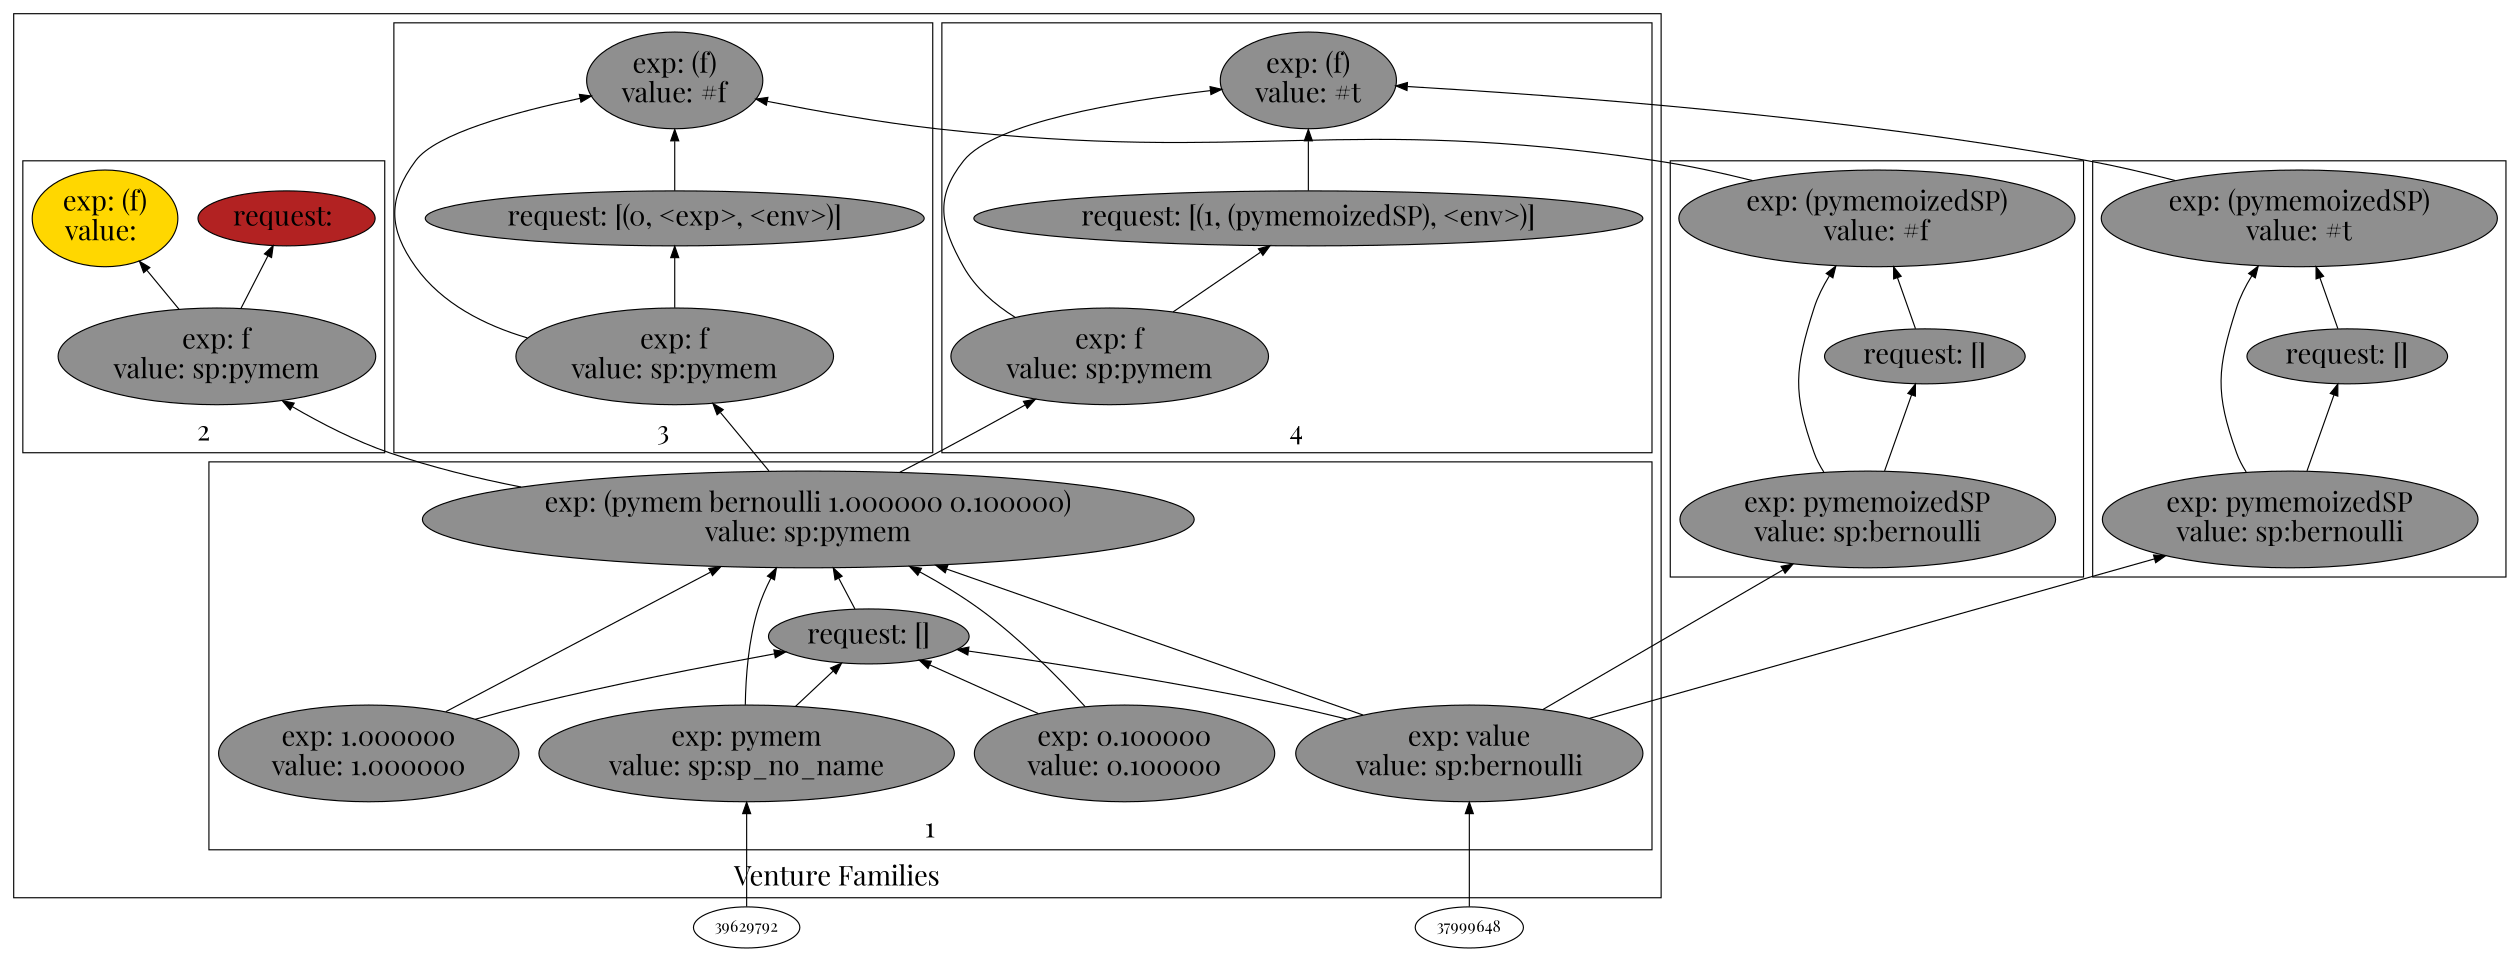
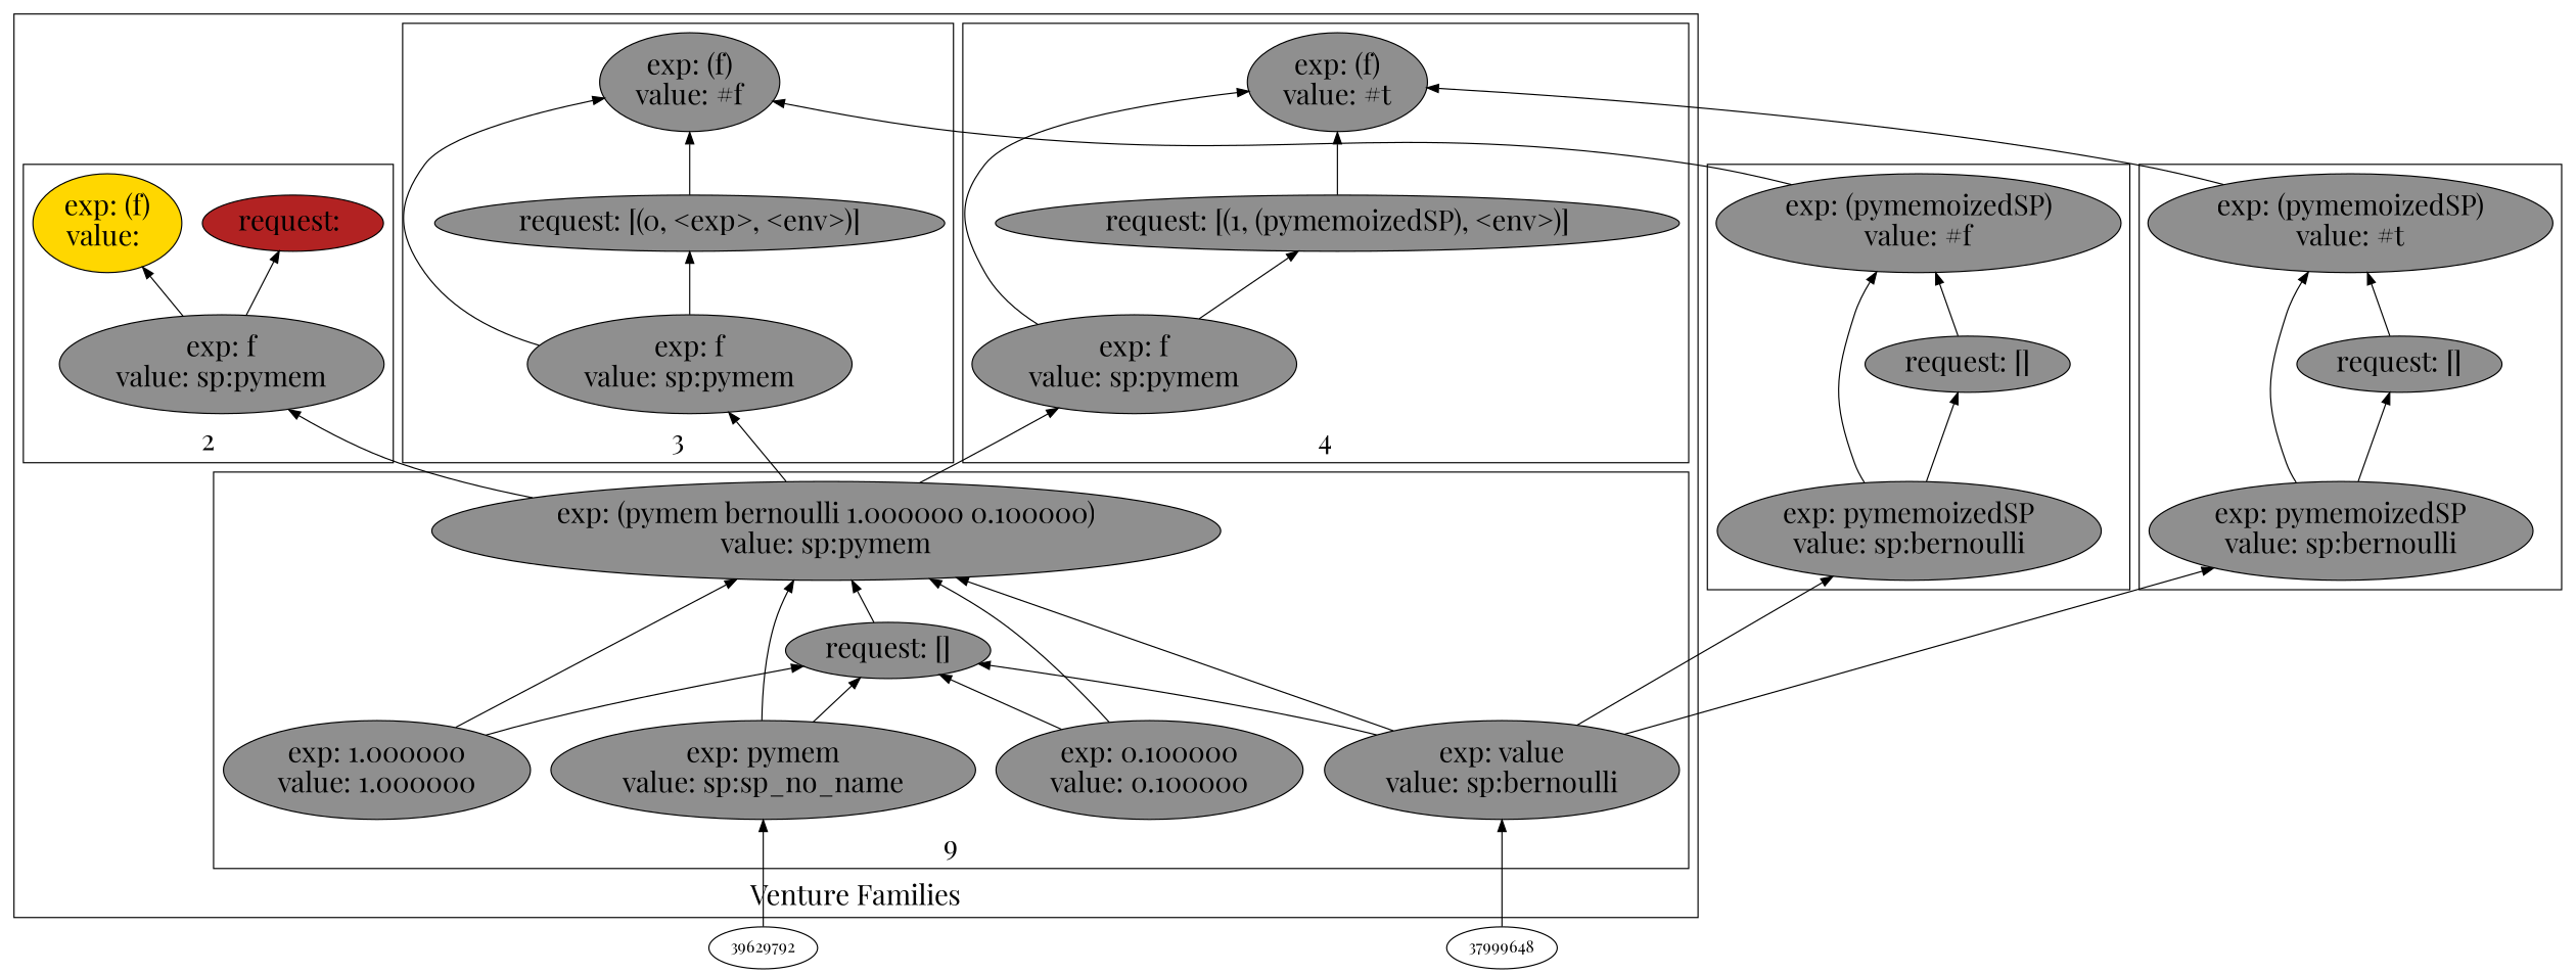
  digraph {
    fontname="Playfair Display"
    fontsize=24
    rankdir=BT
    node [fillcolor=grey56 fontname="Playfair Display" fontsize=24 shape=ellipse style=filled]
    edge [arrowhead=normal color=black fontname="Playfair Display" style=solid]
    n1 [label="exp: (pymem bernoulli 1.000000 0.100000)\nvalue: sp:pymem"]
    n2 [label="request: []"]
    n3 [label="exp: pymem\nvalue: sp:sp_no_name"]
    n4 [label="exp: value\nvalue: sp:bernoulli"]
    n5 [label="exp: 1.000000\nvalue: 1.000000"]
    n6 [label="exp: 0.100000\nvalue: 0.100000"]
    n7 [fillcolor=gold label="exp: (f)\nvalue: "]
    n8 [fillcolor=firebrick label="request: "]
    n9 [label="exp: f\nvalue: sp:pymem"]
    n10 [label="exp: (f)\nvalue: #f"]
    n11 [label="request: [(0, <exp>, <env>)]"]
    n12 [label="exp: f\nvalue: sp:pymem"]
    n13 [label="exp: (f)\nvalue: #t"]
    n14 [label="request: [(1, (pymemoizedSP), <env>)]"]
    n15 [label="exp: f\nvalue: sp:pymem"]
    n16 [label="exp: (pymemoizedSP)\nvalue: #f"]
    n17 [label="request: []"]
    n18 [label="exp: pymemoizedSP\nvalue: sp:bernoulli"]
    n19 [label="exp: (pymemoizedSP)\nvalue: #t"]
    n20 [label="request: []"]
    n21 [label="exp: pymemoizedSP\nvalue: sp:bernoulli"]
    39629792 [fillcolor="" fontsize="" shape="" style=""]
    37999648 [fillcolor="" fontsize="" shape="" style=""]
    subgraph cluster_1 {
      label="Venture Families"
      subgraph cluster_2 {
-       label=1
+       label=9
        n1
        n2
        n3
        n4
        n5
        n6
      }
      subgraph cluster_3 {
        label=2
        n7
        n8
        n9
      }
      subgraph cluster_4 {
        label=3
        n10
        n11
        n12
      }
      subgraph cluster_5 {
        label=4
        n13
        n14
        n15
      }
    }
    subgraph cluster_6 {
      n16
      n17
      n18
    }
    subgraph cluster_7 {
      n19
      n20
      n21
    }
    n1 -> n9
    n1 -> n12
    n1 -> n15
    n2 -> n1
    n3 -> n1
    n3 -> n2
    n4 -> n1
    n4 -> n2
    n4 -> n18
    n4 -> n21
    n5 -> n1
    n5 -> n2
    n6 -> n1
    n6 -> n2
    n9 -> n7
    n9 -> n8
    n11 -> n10
    n12 -> n10
    n12 -> n11
    n14 -> n13
    n15 -> n13
    n15 -> n14
    n16 -> n10
    n17 -> n16
    n18 -> n16
    n18 -> n17
    n19 -> n13
    n20 -> n19
    n21 -> n19
    n21 -> n20
    39629792 -> n3
    37999648 -> n4
  }
